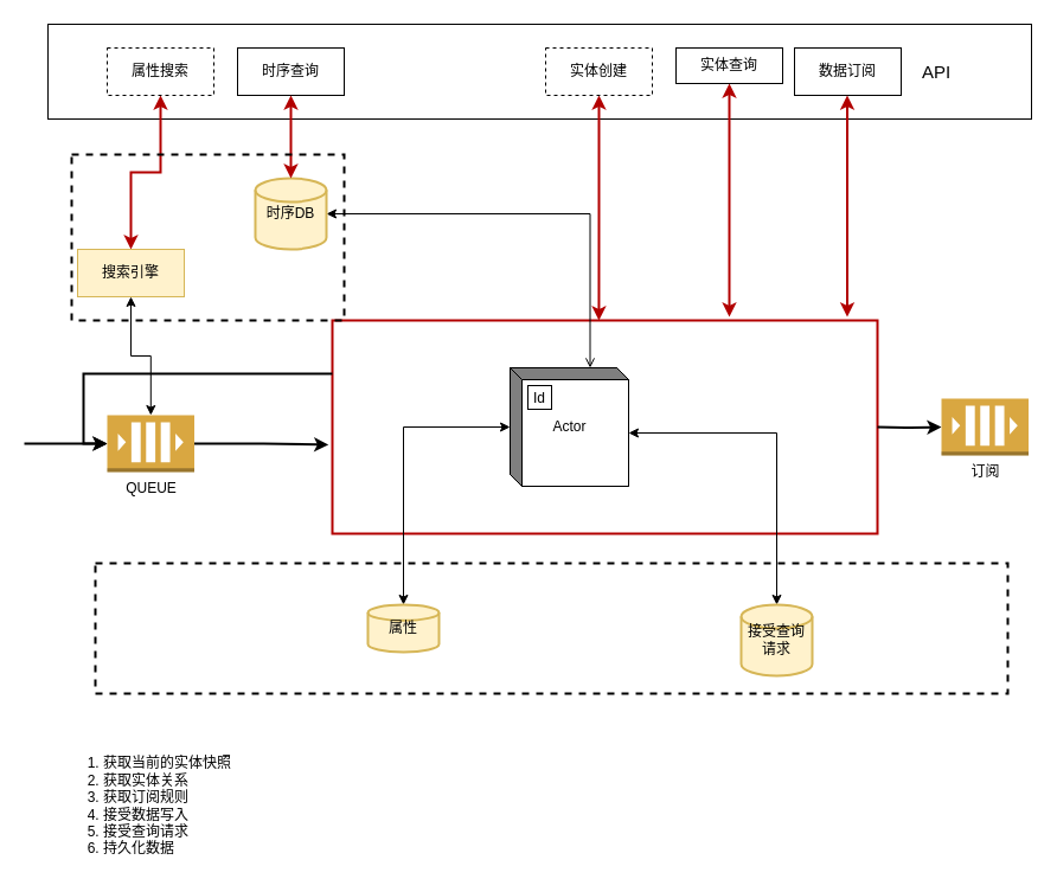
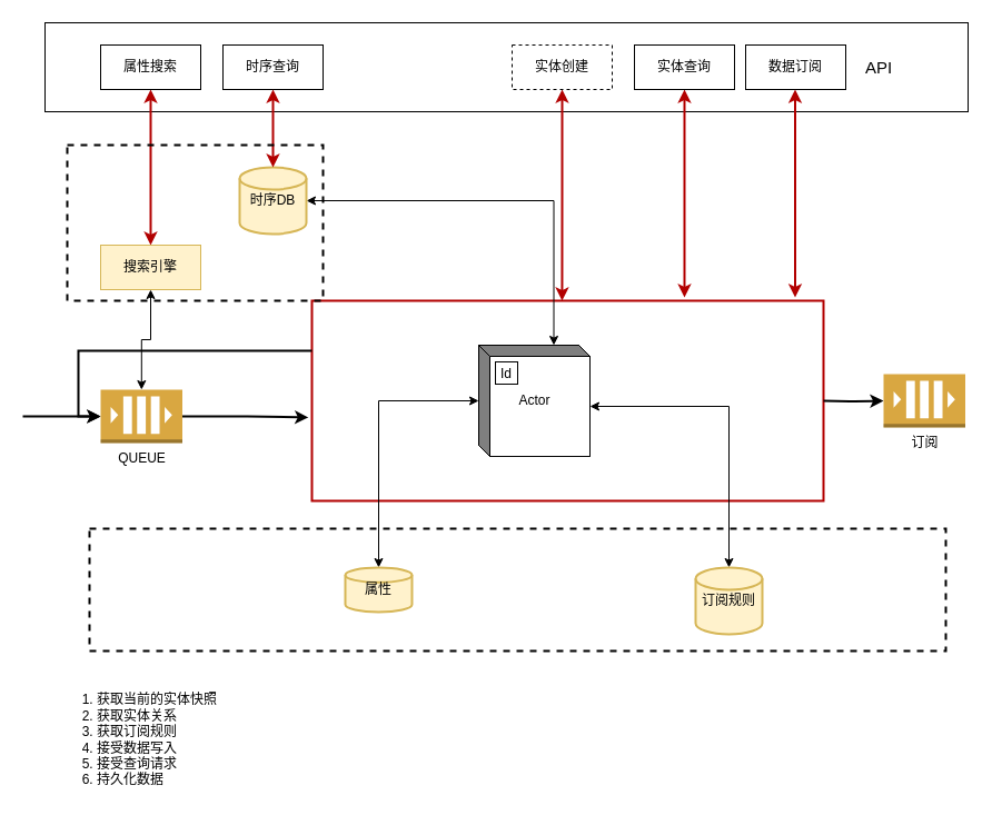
  <mxCell id="0" />
  <mxCell id="1" parent="0" />
  <mxCell id="2" value="" style="rounded=0;whiteSpace=wrap;html=1;fillColor=none;" parent="1" vertex="1"><mxGeometry y="20" width="830" height="80" as="geometry" x="40" /></mxCell>
  <mxCell id="3" value="" style="rounded=0;whiteSpace=wrap;html=1;strokeWidth=2;strokeColor=#B20000;fontColor=#ffffff;fillColor=none;" parent="1" vertex="1"><mxGeometry x="280" y="270" width="460" height="180" as="geometry" /></mxCell>
  <mxCell id="4" value="" style="rounded=0;whiteSpace=wrap;html=1;fillColor=none;fontSize=15;dashed=1;strokeWidth=2;" parent="1" vertex="1"><mxGeometry x="80" y="475" width="770" height="110" as="geometry" /></mxCell>
  <mxCell id="5" style="edgeStyle=orthogonalEdgeStyle;rounded=0;orthogonalLoop=1;jettySize=auto;html=1;startArrow=classic;startFill=1;endArrow=classic;endFill=1;fillColor=#e51400;strokeColor=#B20000;strokeWidth=2;" parent="1" source="6" target="13" edge="1"><mxGeometry relative="1" as="geometry" /></mxCell>
- <mxCell id="6" value="属性搜索" style="rounded=0;whiteSpace=wrap;html=1;dashed=1;" parent="1" vertex="1"><mxGeometry x="90" y="40" width="90" height="40" as="geometry" /></mxCell>
+ <mxCell id="6" value="属性搜索" style="rounded=0;whiteSpace=wrap;html=1;" parent="1" vertex="1"><mxGeometry x="90" y="40" width="90" height="40" as="geometry" /></mxCell>
  <mxCell id="7" value="时序查询" style="rounded=0;whiteSpace=wrap;html=1;" parent="1" vertex="1"><mxGeometry x="200" y="40" width="90" height="40" as="geometry" /></mxCell>
  <mxCell id="8" style="edgeStyle=orthogonalEdgeStyle;rounded=0;orthogonalLoop=1;jettySize=auto;html=1;startArrow=classic;startFill=1;endArrow=classic;endFill=1;strokeWidth=2;fontSize=15;fillColor=#e51400;strokeColor=#B20000;entryX=0.489;entryY=0;entryDx=0;entryDy=0;entryPerimeter=0;" parent="1" source="9" target="3" edge="1"><mxGeometry relative="1" as="geometry"><mxPoint x="505" y="260" as="targetPoint" /></mxGeometry></mxCell>
  <mxCell id="9" value="实体创建" style="rounded=0;whiteSpace=wrap;html=1;dashed=1;" parent="1" vertex="1"><mxGeometry x="460" y="40" width="90" height="40" as="geometry" /></mxCell>
  <mxCell id="10" style="edgeStyle=orthogonalEdgeStyle;rounded=0;orthogonalLoop=1;jettySize=auto;html=1;startArrow=classic;startFill=1;endArrow=classic;endFill=1;strokeWidth=2;fontSize=15;fillColor=#e51400;strokeColor=#B20000;" parent="1" source="11" edge="1"><mxGeometry relative="1" as="geometry"><mxPoint x="615" y="267" as="targetPoint" /><Array as="points"><mxPoint x="615" y="267" /><mxPoint x="615" y="267" /></Array></mxGeometry></mxCell>
- <mxCell id="11" value="实体查询" style="rounded=0;whiteSpace=wrap;html=1;" parent="1" vertex="1"><mxGeometry x="570" y="40" width="90" height="30" as="geometry" /></mxCell>
+ <mxCell id="11" value="实体查询" style="rounded=0;whiteSpace=wrap;html=1;" parent="1" vertex="1"><mxGeometry x="570" y="40" width="90" height="40" as="geometry" /></mxCell>
  <mxCell id="12" style="edgeStyle=orthogonalEdgeStyle;rounded=0;orthogonalLoop=1;jettySize=auto;html=1;startArrow=classic;startFill=1;endArrow=classic;endFill=1;strokeWidth=1;fontSize=15;" parent="1" source="13" target="18" edge="1"><mxGeometry relative="1" as="geometry" /></mxCell>
- <mxCell id="13" value="搜索引擎" style="rounded=0;whiteSpace=wrap;html=1;fillColor=#fff2cc;strokeColor=#d6b656;" parent="1" vertex="1"><mxGeometry x="65" y="210" width="90" height="40" as="geometry" /></mxCell>
+ <mxCell id="13" value="搜索引擎" style="rounded=0;whiteSpace=wrap;html=1;fillColor=#fff2cc;strokeColor=#d6b656;" parent="1" vertex="1"><mxGeometry x="90" y="220" width="90" height="40" as="geometry" /></mxCell>
  <mxCell id="14" style="edgeStyle=orthogonalEdgeStyle;rounded=0;orthogonalLoop=1;jettySize=auto;html=1;exitX=0;exitY=0.25;exitDx=0;exitDy=0;entryX=0;entryY=0.5;entryDx=0;entryDy=0;entryPerimeter=0;startArrow=none;startFill=0;strokeWidth=2;" parent="1" source="3" target="18" edge="1"><mxGeometry relative="1" as="geometry" /></mxCell>
  <mxCell id="15" style="edgeStyle=orthogonalEdgeStyle;rounded=0;orthogonalLoop=1;jettySize=auto;html=1;entryX=0;entryY=0.5;entryDx=0;entryDy=0;entryPerimeter=0;startArrow=none;startFill=0;endArrow=classic;endFill=1;strokeWidth=2;fontSize=15;" parent="1" target="29" edge="1"><mxGeometry relative="1" as="geometry"><mxPoint x="740" y="360" as="sourcePoint" /></mxGeometry></mxCell>
  <mxCell id="16" value="" style="edgeStyle=orthogonalEdgeStyle;rounded=0;orthogonalLoop=1;jettySize=auto;html=1;strokeWidth=2;entryX=-0.007;entryY=0.583;entryDx=0;entryDy=0;entryPerimeter=0;" parent="1" source="18" target="3" edge="1"><mxGeometry relative="1" as="geometry" /></mxCell>
  <mxCell id="17" value="" style="edgeStyle=orthogonalEdgeStyle;rounded=0;orthogonalLoop=1;jettySize=auto;html=1;startArrow=classic;startFill=1;endArrow=none;endFill=0;strokeWidth=2;fontSize=15;" parent="1" source="18" edge="1"><mxGeometry relative="1" as="geometry"><mxPoint x="30" y="374" as="targetPoint" /><Array as="points"><mxPoint x="20" y="374" /><mxPoint x="20" y="374" /></Array></mxGeometry></mxCell>
  <mxCell id="18" value="QUEUE" style="outlineConnect=0;dashed=0;verticalLabelPosition=bottom;verticalAlign=top;align=center;html=1;shape=mxgraph.aws3.queue;fillColor=#D9A741;gradientColor=none;" parent="1" vertex="1"><mxGeometry x="90" y="350" width="73.5" height="48" as="geometry" /></mxCell>
  <mxCell id="19" style="edgeStyle=orthogonalEdgeStyle;rounded=0;orthogonalLoop=1;jettySize=auto;html=1;startArrow=classic;startFill=1;" parent="1" source="21" target="23" edge="1"><mxGeometry relative="1" as="geometry" /></mxCell>
  <mxCell id="20" style="edgeStyle=orthogonalEdgeStyle;rounded=0;orthogonalLoop=1;jettySize=auto;html=1;exitX=0;exitY=0;exitDx=100;exitDy=55;exitPerimeter=0;entryX=0.5;entryY=0;entryDx=0;entryDy=0;entryPerimeter=0;startArrow=classic;startFill=1;endArrow=classic;endFill=1;strokeWidth=1;fontSize=15;" parent="1" source="21" target="24" edge="1"><mxGeometry relative="1" as="geometry" /></mxCell>
  <mxCell id="21" value="Actor" style="html=1;dashed=0;whitespace=wrap;shape=mxgraph.dfd.externalEntity;fillColor=none;" parent="1" vertex="1"><mxGeometry x="430" y="310" width="100" height="100" as="geometry" /></mxCell>
  <mxCell id="22" value="Id" style="autosize=1;part=1;resizable=0;strokeColor=inherit;fillColor=inherit;gradientColor=inherit;" parent="21" vertex="1"><mxGeometry width="20" height="20" relative="1" as="geometry"><mxPoint x="15" y="15" as="offset" /></mxGeometry></mxCell>
  <mxCell id="23" value="属性" style="strokeWidth=2;html=1;shape=mxgraph.flowchart.database;whiteSpace=wrap;fillColor=#fff2cc;strokeColor=#d6b656;" parent="1" vertex="1"><mxGeometry x="310" y="510" width="60" height="40" as="geometry" /></mxCell>
- <mxCell id="24" value="接受查询请求" style="strokeWidth=2;html=1;shape=mxgraph.flowchart.database;whiteSpace=wrap;fillColor=#fff2cc;strokeColor=#d6b656;" parent="1" vertex="1"><mxGeometry x="625" y="510" width="60" height="60" as="geometry" /></mxCell>
- <mxCell id="25" value="&lt;ol&gt;&lt;li&gt;获取当前的实体快照&lt;/li&gt;&lt;li&gt;获取实体关系&lt;/li&gt;&lt;li&gt;获取订阅规则&lt;/li&gt;&lt;li&gt;接受数据写入&lt;/li&gt;&lt;li&gt;接受查询请求&lt;/li&gt;&lt;li&gt;持久化数据&lt;/li&gt;&lt;/ol&gt;" style="text;html=1;strokeColor=none;fillColor=none;align=left;verticalAlign=middle;whiteSpace=wrap;rounded=0;" parent="1" vertex="1"><mxGeometry x="45" y="625" width="170" height="110" as="geometry" /></mxCell>
- <mxCell id="26" style="edgeStyle=orthogonalEdgeStyle;rounded=0;orthogonalLoop=1;jettySize=auto;html=1;entryX=0;entryY=0;entryDx=67.5;entryDy=0;entryPerimeter=0;startArrow=classic;startFill=1;endArrow=open;endFill=1;strokeWidth=1;fontSize=15;" parent="1" source="27" target="21" edge="1"><mxGeometry relative="1" as="geometry" /></mxCell>
+ <mxCell id="24" value="订阅规则" style="strokeWidth=2;html=1;shape=mxgraph.flowchart.database;whiteSpace=wrap;fillColor=#fff2cc;strokeColor=#d6b656;" parent="1" vertex="1"><mxGeometry x="625" y="510" width="60" height="60" as="geometry" /></mxCell>
+ <mxCell id="25" value="&lt;ol&gt;&lt;li&gt;获取当前的实体快照&lt;/li&gt;&lt;li&gt;获取实体关系&lt;/li&gt;&lt;li&gt;获取订阅规则&lt;/li&gt;&lt;li&gt;接受数据写入&lt;/li&gt;&lt;li&gt;接受查询请求&lt;/li&gt;&lt;li&gt;持久化数据&lt;/li&gt;&lt;/ol&gt;" style="text;html=1;strokeColor=none;fillColor=none;align=left;verticalAlign=middle;whiteSpace=wrap;rounded=0;" parent="1" vertex="1"><mxGeometry x="45" y="610" width="170" height="110" as="geometry" /></mxCell>
+ <mxCell id="26" style="edgeStyle=orthogonalEdgeStyle;rounded=0;orthogonalLoop=1;jettySize=auto;html=1;entryX=0;entryY=0;entryDx=67.5;entryDy=0;entryPerimeter=0;startArrow=classic;startFill=1;endArrow=classic;endFill=1;strokeWidth=1;fontSize=15;" parent="1" source="27" target="21" edge="1"><mxGeometry relative="1" as="geometry" /></mxCell>
  <mxCell id="27" value="时序DB" style="strokeWidth=2;html=1;shape=mxgraph.flowchart.database;whiteSpace=wrap;fillColor=#fff2cc;strokeColor=#d6b656;" parent="1" vertex="1"><mxGeometry x="215" y="150" width="60" height="60" as="geometry" /></mxCell>
  <mxCell id="28" style="edgeStyle=orthogonalEdgeStyle;rounded=0;orthogonalLoop=1;jettySize=auto;html=1;entryX=0.5;entryY=0;entryDx=0;entryDy=0;startArrow=classic;startFill=1;fillColor=#e51400;strokeColor=#B20000;strokeWidth=2;" parent="1" source="7" target="27" edge="1"><mxGeometry relative="1" as="geometry"><mxPoint x="245" y="260" as="targetPoint" /><mxPoint x="245" y="80" as="sourcePoint" /></mxGeometry></mxCell>
  <mxCell id="29" value="订阅" style="outlineConnect=0;dashed=0;verticalLabelPosition=bottom;verticalAlign=top;align=center;html=1;shape=mxgraph.aws3.queue;fillColor=#D9A741;gradientColor=none;" parent="1" vertex="1"><mxGeometry x="794" y="336" width="73.5" height="48" as="geometry" /></mxCell>
  <mxCell id="30" value="" style="rounded=0;whiteSpace=wrap;html=1;dashed=1;strokeWidth=2;fillColor=none;fontSize=15;" parent="1" vertex="1"><mxGeometry x="60" y="130" width="230" height="140" as="geometry" /></mxCell>
  <mxCell id="31" value="API" style="text;html=1;strokeColor=none;fillColor=none;align=center;verticalAlign=middle;whiteSpace=wrap;rounded=0;dashed=1;fontSize=15;" parent="1" vertex="1"><mxGeometry x="770" y="50" width="40" height="20" as="geometry" /></mxCell>
  <mxCell id="32" value="数据订阅" style="rounded=0;whiteSpace=wrap;html=1;" vertex="1" parent="1"><mxGeometry x="670" y="40" width="90" height="40" as="geometry" /></mxCell>
  <mxCell id="33" style="edgeStyle=orthogonalEdgeStyle;rounded=0;orthogonalLoop=1;jettySize=auto;html=1;startArrow=classic;startFill=1;endArrow=classic;endFill=1;strokeWidth=2;fontSize=15;fillColor=#e51400;strokeColor=#B20000;" edge="1" parent="1"><mxGeometry relative="1" as="geometry"><mxPoint x="714.5" y="80" as="sourcePoint" /><mxPoint x="714.5" y="267" as="targetPoint" /></mxGeometry></mxCell>
